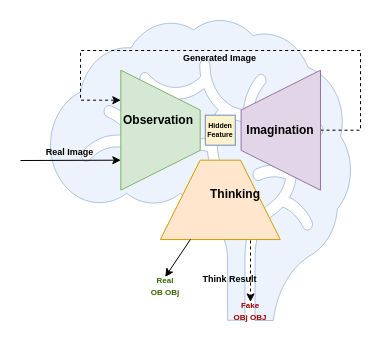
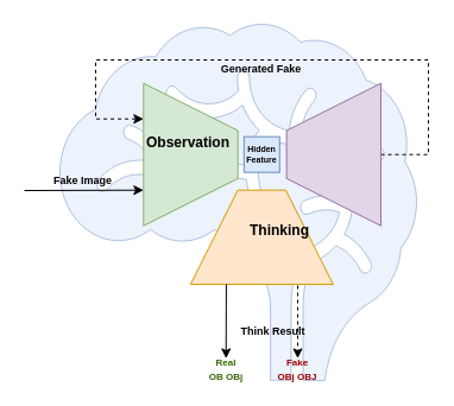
  <mxCell id="0" />
  <mxCell id="1" parent="0" />
  <mxCell id="2" value="" style="shape=mxgraph.signs.healthcare.brain;html=1;pointerEvents=1;fillColor=#dae8fc;strokeColor=#6c8ebf;verticalLabelPosition=bottom;verticalAlign=top;align=center;aspect=fixed;opacity=50;" vertex="1" parent="1"><mxGeometry x="50" y="20" width="300" height="300" as="geometry" /></mxCell>
  <mxCell id="3" value="" style="shape=trapezoid;perimeter=trapezoidPerimeter;whiteSpace=wrap;html=1;fixedSize=1;rotation=-180;size=39.8;flipV=1;fillColor=#ffe6cc;strokeColor=#d79b00;" vertex="1" parent="1"><mxGeometry x="159.8" y="159.68" width="120" height="79.38" as="geometry" /></mxCell>
  <mxCell id="4" style="edgeStyle=orthogonalEdgeStyle;rounded=0;orthogonalLoop=1;jettySize=auto;html=1;entryX=0.25;entryY=1;entryDx=0;entryDy=0;dashed=1;" edge="1" parent="1" source="5" target="6"><mxGeometry relative="1" as="geometry"><Array as="points"><mxPoint x="360" y="130" /><mxPoint x="360" y="50" /><mxPoint x="80" y="50" /><mxPoint x="80" y="100" /></Array></mxGeometry></mxCell>
  <mxCell id="5" value="" style="shape=trapezoid;perimeter=trapezoidPerimeter;whiteSpace=wrap;html=1;fixedSize=1;rotation=90;size=39.8;flipV=1;fillColor=#e1d5e7;strokeColor=#9673a6;" vertex="1" parent="1"><mxGeometry x="220.3" y="90" width="120" height="79.38" as="geometry" /></mxCell>
  <mxCell id="6" value="" style="shape=trapezoid;perimeter=trapezoidPerimeter;whiteSpace=wrap;html=1;fixedSize=1;rotation=90;size=39.8;fillColor=#d5e8d4;strokeColor=#82b366;" vertex="1" parent="1"><mxGeometry x="100" y="90" width="120" height="79.38" as="geometry" /></mxCell>
  <mxCell id="7" value="&lt;b&gt;Observation&lt;/b&gt;" style="text;html=1;align=center;verticalAlign=middle;whiteSpace=wrap;rounded=0;" vertex="1" parent="1"><mxGeometry x="123.3" y="104.68" width="70" height="30" as="geometry" /></mxCell>
- <mxCell id="8" value="&lt;b&gt;Imagination&lt;/b&gt;" style="text;html=1;align=center;verticalAlign=middle;whiteSpace=wrap;rounded=0;" vertex="1" parent="1"><mxGeometry x="245.3" y="114.68" width="70" height="30" as="geometry" /></mxCell>
  <mxCell id="9" value="&lt;b&gt;Thinking&lt;/b&gt;" style="text;html=1;align=center;verticalAlign=middle;whiteSpace=wrap;rounded=0;" vertex="1" parent="1"><mxGeometry x="199.8" y="186.87" width="70" height="15" as="geometry" /></mxCell>
- <mxCell id="10" value="&lt;div style=&quot;font-size: 7px;&quot;&gt;&lt;font style=&quot;font-size: 7px;&quot;&gt;&lt;b&gt;Hidden&lt;/b&gt;&lt;/font&gt;&lt;/div&gt;&lt;font style=&quot;font-size: 7px;&quot;&gt;&lt;b&gt;Feature&lt;/b&gt;&lt;/font&gt;" style="rounded=0;whiteSpace=wrap;html=1;align=center;fontSize=7;fillColor=#fff2cc;strokeColor=#6c8ebf;" vertex="1" parent="1"><mxGeometry x="204.8" y="114.68" width="30" height="30" as="geometry" /></mxCell>
- <mxCell id="11" value="&lt;b style=&quot;font-size: 9px;&quot;&gt;Real Image&lt;/b&gt;" style="text;html=1;align=center;verticalAlign=middle;whiteSpace=wrap;rounded=0;fontSize=9;" vertex="1" parent="1"><mxGeometry x="39" y="143.68" width="61" height="16" as="geometry" /></mxCell>
+ <mxCell id="10" value="&lt;div style=&quot;font-size: 7px;&quot;&gt;&lt;font style=&quot;font-size: 7px;&quot;&gt;&lt;b&gt;Hidden&lt;/b&gt;&lt;/font&gt;&lt;/div&gt;&lt;font style=&quot;font-size: 7px;&quot;&gt;&lt;b&gt;Feature&lt;/b&gt;&lt;/font&gt;" style="rounded=0;whiteSpace=wrap;html=1;align=center;fontSize=7;fillColor=#dae8fc;strokeColor=#6c8ebf;" vertex="1" parent="1"><mxGeometry x="204.8" y="114.68" width="30" height="30" as="geometry" /></mxCell>
+ <mxCell id="11" value="&lt;b style=&quot;font-size: 9px;&quot;&gt;Fake Image&lt;/b&gt;" style="text;html=1;align=center;verticalAlign=middle;whiteSpace=wrap;rounded=0;fontSize=9;" vertex="1" parent="1"><mxGeometry x="39" y="143.68" width="61" height="16" as="geometry" /></mxCell>
  <mxCell id="12" value="" style="endArrow=classic;html=1;rounded=0;entryX=0.75;entryY=1;entryDx=0;entryDy=0;" edge="1" parent="1" target="6"><mxGeometry width="50" height="50" relative="1" as="geometry"><mxPoint x="20" y="160" as="sourcePoint" /><mxPoint x="100" y="240" as="targetPoint" /></mxGeometry></mxCell>
  <mxCell id="13" value="&lt;b&gt;&lt;font style=&quot;font-size: 9px;&quot;&gt;Think Result&lt;/font&gt;&lt;/b&gt;" style="text;html=1;align=center;verticalAlign=middle;whiteSpace=wrap;rounded=0;fontSize=10;" vertex="1" parent="1"><mxGeometry x="197.2" y="271" width="65.2" height="14" as="geometry" /></mxCell>
  <mxCell id="14" value="" style="endArrow=classic;html=1;rounded=0;exitX=0.749;exitY=0.999;exitDx=0;exitDy=0;exitPerimeter=0;entryX=0.499;entryY=0.072;entryDx=0;entryDy=0;entryPerimeter=0;" edge="1" parent="1" target="17"><mxGeometry width="50" height="50" relative="1" as="geometry"><mxPoint x="189.92" y="238.981" as="sourcePoint" /><mxPoint x="189.35" y="300" as="targetPoint" /></mxGeometry></mxCell>
  <mxCell id="15" value="" style="endArrow=classic;html=1;rounded=0;dashed=1;entryX=0.5;entryY=0.072;entryDx=0;entryDy=0;entryPerimeter=0;" edge="1" parent="1" target="18"><mxGeometry width="50" height="50" relative="1" as="geometry"><mxPoint x="250" y="240" as="sourcePoint" /><mxPoint x="250" y="300" as="targetPoint" /></mxGeometry></mxCell>
- <mxCell id="16" value="&lt;b style=&quot;font-size: 9px;&quot;&gt;Generated Image&lt;/b&gt;" style="text;html=1;align=center;verticalAlign=middle;whiteSpace=wrap;rounded=0;fontSize=9;" vertex="1" parent="1"><mxGeometry x="174.45" y="50" width="90.7" height="16" as="geometry" /></mxCell>
- <mxCell id="17" value="&lt;font color=&quot;#336600&quot; style=&quot;font-size: 8px;&quot;&gt;&lt;b style=&quot;&quot;&gt;Real&lt;/b&gt;&lt;/font&gt;&lt;div&gt;&lt;font color=&quot;#336600&quot; style=&quot;font-size: 8px;&quot;&gt;&lt;b style=&quot;&quot;&gt;OB OBj&lt;/b&gt;&lt;/font&gt;&lt;/div&gt;" style="text;html=1;align=center;verticalAlign=middle;whiteSpace=wrap;rounded=0;fontSize=10;" vertex="1" parent="1"><mxGeometry x="148.7" y="275" width="32.1" height="20" as="geometry" /></mxCell>
+ <mxCell id="16" value="&lt;b style=&quot;font-size: 9px;&quot;&gt;Generated Fake&lt;/b&gt;" style="text;html=1;align=center;verticalAlign=middle;whiteSpace=wrap;rounded=0;fontSize=9;" vertex="1" parent="1"><mxGeometry x="174.45" y="50" width="90.7" height="16" as="geometry" /></mxCell>
+ <mxCell id="17" value="&lt;font color=&quot;#336600&quot; style=&quot;font-size: 8px;&quot;&gt;&lt;b style=&quot;&quot;&gt;Real&lt;/b&gt;&lt;/font&gt;&lt;div&gt;&lt;font color=&quot;#336600&quot; style=&quot;font-size: 8px;&quot;&gt;&lt;b style=&quot;&quot;&gt;OB OBj&lt;/b&gt;&lt;/font&gt;&lt;/div&gt;" style="text;html=1;align=center;verticalAlign=middle;whiteSpace=wrap;rounded=0;fontSize=10;" vertex="1" parent="1"><mxGeometry x="173.7" y="300" width="32.1" height="20" as="geometry" /></mxCell>
  <mxCell id="18" value="&lt;font color=&quot;#990000&quot; style=&quot;font-size: 8px;&quot;&gt;&lt;b style=&quot;&quot;&gt;Fake&lt;/b&gt;&lt;/font&gt;&lt;div&gt;&lt;font color=&quot;#990000&quot; style=&quot;font-size: 8px;&quot;&gt;&lt;b style=&quot;&quot;&gt;OBj OBJ&lt;/b&gt;&lt;/font&gt;&lt;/div&gt;" style="text;html=1;align=center;verticalAlign=middle;whiteSpace=wrap;rounded=0;fontSize=10;" vertex="1" parent="1"><mxGeometry x="229" y="300" width="42" height="20" as="geometry" /></mxCell>
